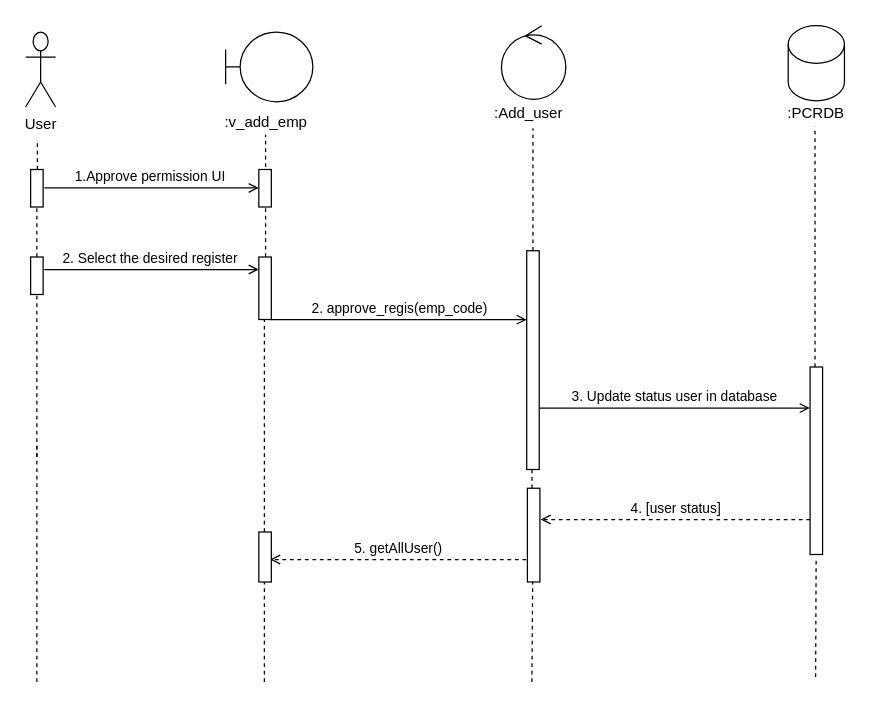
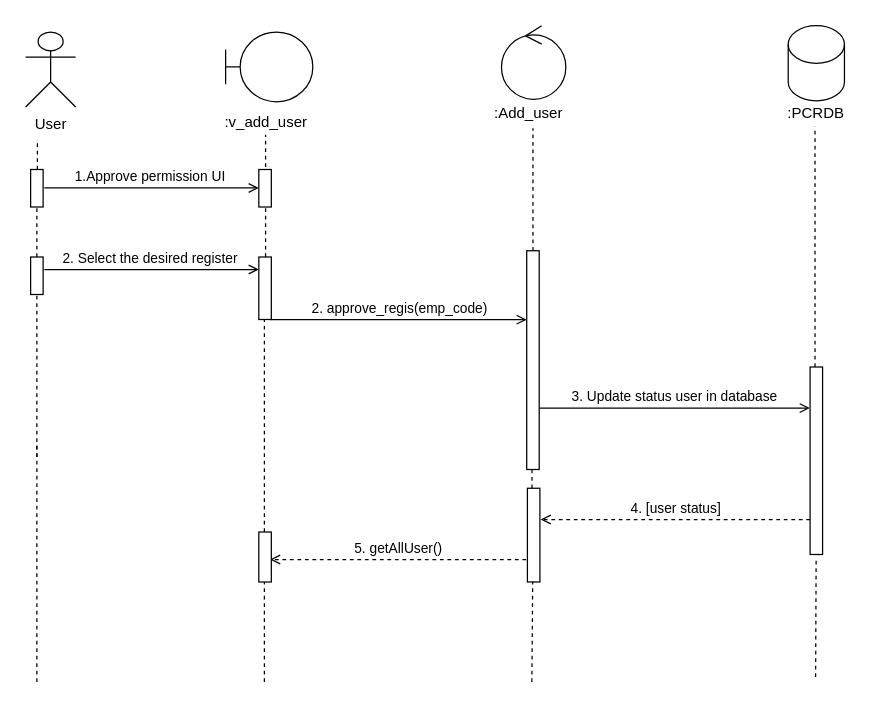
  <mxCell id="0" />
  <mxCell id="1" parent="0" />
- <mxCell id="2" value="User" style="shape=umlActor;verticalLabelPosition=bottom;verticalAlign=top;html=1;" parent="1" vertex="1"><mxGeometry x="20" y="25" width="24" height="60" as="geometry" /></mxCell>
+ <mxCell id="2" value="User" style="shape=umlActor;verticalLabelPosition=bottom;verticalAlign=top;html=1;" parent="1" vertex="1"><mxGeometry x="20" y="25" width="40" height="60" as="geometry" /></mxCell>
  <mxCell id="3" value="" style="group" parent="1" vertex="1" connectable="0"><mxGeometry x="180" y="25" width="74.42" height="80" as="geometry" /></mxCell>
  <mxCell id="4" value="" style="shape=umlBoundary;whiteSpace=wrap;html=1;" parent="3" vertex="1"><mxGeometry width="69.769" height="55.814" as="geometry" /></mxCell>
  <mxCell id="5" value="" style="endArrow=none;dashed=1;html=1;" parent="1" source="31" edge="1"><mxGeometry width="50" height="50" relative="1" as="geometry"><mxPoint x="29.41" y="411" as="sourcePoint" /><mxPoint x="29.41" y="111" as="targetPoint" /></mxGeometry></mxCell>
  <mxCell id="6" value="" style="html=1;points=[];perimeter=orthogonalPerimeter;" parent="1" vertex="1"><mxGeometry x="24" y="205" width="10" height="30" as="geometry" /></mxCell>
  <mxCell id="7" value="" style="endArrow=none;dashed=1;html=1;" parent="1" target="6" edge="1"><mxGeometry width="50" height="50" relative="1" as="geometry"><mxPoint x="29" y="365" as="sourcePoint" /><mxPoint x="29.41" y="111" as="targetPoint" /></mxGeometry></mxCell>
- <mxCell id="8" value=":v_add_emp" style="text;align=center;fontStyle=0;verticalAlign=middle;spacingLeft=3;spacingRight=3;strokeColor=none;rotatable=0;points=[[0,0.5],[1,0.5]];portConstraint=eastwest;" parent="1" vertex="1"><mxGeometry x="180" y="85.997" width="65.12" height="21.163" as="geometry" /></mxCell>
+ <mxCell id="8" value=":v_add_user" style="text;align=center;fontStyle=0;verticalAlign=middle;spacingLeft=3;spacingRight=3;strokeColor=none;rotatable=0;points=[[0,0.5],[1,0.5]];portConstraint=eastwest;" parent="1" vertex="1"><mxGeometry x="180" y="85.997" width="65.12" height="21.163" as="geometry" /></mxCell>
  <mxCell id="9" value="" style="endArrow=none;dashed=1;html=1;" parent="1" source="10" edge="1"><mxGeometry width="50" height="50" relative="1" as="geometry"><mxPoint x="211" y="405" as="sourcePoint" /><mxPoint x="211.97" y="107.16" as="targetPoint" /></mxGeometry></mxCell>
  <mxCell id="10" value="" style="html=1;points=[];perimeter=orthogonalPerimeter;" parent="1" vertex="1"><mxGeometry x="206.56" y="205" width="10" height="50" as="geometry" /></mxCell>
  <mxCell id="11" value="" style="endArrow=none;dashed=1;html=1;" parent="1" target="10" edge="1"><mxGeometry width="50" height="50" relative="1" as="geometry"><mxPoint x="211" y="545" as="sourcePoint" /><mxPoint x="211.97" y="107.16" as="targetPoint" /></mxGeometry></mxCell>
  <mxCell id="12" value="2. Select the desired register&amp;nbsp;" style="html=1;verticalAlign=bottom;endArrow=open;endFill=0;" parent="1" target="10" edge="1"><mxGeometry width="80" relative="1" as="geometry"><mxPoint x="35" y="215" as="sourcePoint" /><mxPoint x="115" y="155" as="targetPoint" /></mxGeometry></mxCell>
  <mxCell id="13" value="" style="endArrow=none;dashed=1;html=1;" parent="1" source="16" edge="1"><mxGeometry width="50" height="50" relative="1" as="geometry"><mxPoint x="425.87" y="520" as="sourcePoint" /><mxPoint x="425.87" y="102" as="targetPoint" /></mxGeometry></mxCell>
  <mxCell id="14" value="" style="ellipse;shape=umlControl;whiteSpace=wrap;html=1;" parent="1" vertex="1"><mxGeometry x="400.69" y="20" width="51.48" height="58.84" as="geometry" /></mxCell>
  <mxCell id="15" value=":Add_user" style="text;align=center;fontStyle=0;verticalAlign=middle;spacingLeft=3;spacingRight=3;strokeColor=none;rotatable=0;points=[[0,0.5],[1,0.5]];portConstraint=eastwest;" parent="1" vertex="1"><mxGeometry x="390" y="78.837" width="65.12" height="21.163" as="geometry" /></mxCell>
  <mxCell id="16" value="" style="html=1;points=[];perimeter=orthogonalPerimeter;" parent="1" vertex="1"><mxGeometry x="420.87" y="200" width="10" height="175" as="geometry" /></mxCell>
  <mxCell id="17" value="2. approve_regis(emp_code)" style="html=1;verticalAlign=bottom;endArrow=open;exitX=0.925;exitY=1.003;exitDx=0;exitDy=0;exitPerimeter=0;endFill=0;" parent="1" source="10" target="16" edge="1"><mxGeometry width="80" relative="1" as="geometry"><mxPoint x="215.5" y="218.92" as="sourcePoint" /><mxPoint x="320" y="235" as="targetPoint" /></mxGeometry></mxCell>
  <mxCell id="18" value="" style="shape=cylinder3;whiteSpace=wrap;html=1;boundedLbl=1;backgroundOutline=1;size=15;" parent="1" vertex="1"><mxGeometry x="630.06" y="20" width="45" height="60" as="geometry" /></mxCell>
  <mxCell id="19" value=":PCRDB" style="text;align=center;fontStyle=0;verticalAlign=middle;spacingLeft=3;spacingRight=3;strokeColor=none;rotatable=0;points=[[0,0.5],[1,0.5]];portConstraint=eastwest;" parent="1" vertex="1"><mxGeometry x="620" y="78.997" width="65.12" height="21.163" as="geometry" /></mxCell>
  <mxCell id="20" value="" style="endArrow=none;dashed=1;html=1;entryX=0.484;entryY=1.029;entryDx=0;entryDy=0;entryPerimeter=0;" parent="1" source="23" target="19" edge="1"><mxGeometry width="50" height="50" relative="1" as="geometry"><mxPoint x="701.06" y="519" as="sourcePoint" /><mxPoint x="701.06" y="299" as="targetPoint" /></mxGeometry></mxCell>
  <mxCell id="21" value="3. Update status user in database" style="html=1;verticalAlign=bottom;endArrow=open;entryX=-0.018;entryY=0.219;entryDx=0;entryDy=0;entryPerimeter=0;endFill=0;" parent="1" source="16" target="23" edge="1"><mxGeometry width="80" relative="1" as="geometry"><mxPoint x="431.62" y="404.83" as="sourcePoint" /><mxPoint x="511" y="265" as="targetPoint" /></mxGeometry></mxCell>
  <mxCell id="22" value="" style="endArrow=none;dashed=1;html=1;" parent="1" edge="1"><mxGeometry width="50" height="50" relative="1" as="geometry"><mxPoint x="29" y="545" as="sourcePoint" /><mxPoint x="29" y="355" as="targetPoint" /></mxGeometry></mxCell>
  <mxCell id="23" value="" style="html=1;points=[];perimeter=orthogonalPerimeter;" parent="1" vertex="1"><mxGeometry x="647.56" y="293" width="10" height="150" as="geometry" /></mxCell>
  <mxCell id="24" value="" style="endArrow=none;dashed=1;html=1;entryX=0.484;entryY=1.029;entryDx=0;entryDy=0;entryPerimeter=0;" parent="1" target="23" edge="1"><mxGeometry width="50" height="50" relative="1" as="geometry"><mxPoint x="652" y="541" as="sourcePoint" /><mxPoint x="701.518" y="100.774" as="targetPoint" /></mxGeometry></mxCell>
  <mxCell id="25" value="" style="endArrow=none;dashed=1;html=1;entryX=0.422;entryY=0.992;entryDx=0;entryDy=0;entryPerimeter=0;" parent="1" source="26" target="16" edge="1"><mxGeometry width="50" height="50" relative="1" as="geometry"><mxPoint x="425" y="695" as="sourcePoint" /><mxPoint x="426" y="425" as="targetPoint" /></mxGeometry></mxCell>
  <mxCell id="26" value="" style="html=1;points=[];perimeter=orthogonalPerimeter;" parent="1" vertex="1"><mxGeometry x="421.43" y="390" width="10" height="75" as="geometry" /></mxCell>
  <mxCell id="27" value="" style="endArrow=none;dashed=1;html=1;entryX=0.422;entryY=0.992;entryDx=0;entryDy=0;entryPerimeter=0;" parent="1" target="26" edge="1"><mxGeometry width="50" height="50" relative="1" as="geometry"><mxPoint x="425" y="545" as="sourcePoint" /><mxPoint x="425.09" y="373.6" as="targetPoint" /></mxGeometry></mxCell>
  <mxCell id="28" value="4. [user status]" style="html=1;verticalAlign=bottom;endArrow=open;strokeWidth=1;dashed=1;endFill=0;rounded=0;" parent="1" source="23" edge="1"><mxGeometry width="80" relative="1" as="geometry"><mxPoint x="640" y="415" as="sourcePoint" /><mxPoint x="432" y="415" as="targetPoint" /></mxGeometry></mxCell>
  <mxCell id="29" value="5. getAllUser()" style="html=1;verticalAlign=bottom;endArrow=open;strokeWidth=1;dashed=1;endFill=0;" parent="1" edge="1"><mxGeometry width="80" relative="1" as="geometry"><mxPoint x="420.43" y="447" as="sourcePoint" /><mxPoint x="215.56" y="447" as="targetPoint" /></mxGeometry></mxCell>
  <mxCell id="30" value="" style="html=1;points=[];perimeter=orthogonalPerimeter;" parent="1" vertex="1"><mxGeometry x="206.56" y="425" width="10" height="40" as="geometry" /></mxCell>
  <mxCell id="31" value="" style="html=1;points=[];perimeter=orthogonalPerimeter;" parent="1" vertex="1"><mxGeometry x="24" y="135" width="10" height="30" as="geometry" /></mxCell>
  <mxCell id="32" value="" style="endArrow=none;dashed=1;html=1;" parent="1" source="6" target="31" edge="1"><mxGeometry width="50" height="50" relative="1" as="geometry"><mxPoint x="29.41" y="205" as="sourcePoint" /><mxPoint x="29.41" y="111" as="targetPoint" /></mxGeometry></mxCell>
  <mxCell id="33" value="" style="html=1;points=[];perimeter=orthogonalPerimeter;" parent="1" vertex="1"><mxGeometry x="206.56" y="135" width="10" height="30" as="geometry" /></mxCell>
  <mxCell id="34" value="1.Approve permission UI&amp;nbsp;" style="html=1;verticalAlign=bottom;endArrow=open;endFill=0;" parent="1" edge="1"><mxGeometry width="80" relative="1" as="geometry"><mxPoint x="35" y="149.76" as="sourcePoint" /><mxPoint x="206.56" y="149.76" as="targetPoint" /></mxGeometry></mxCell>
